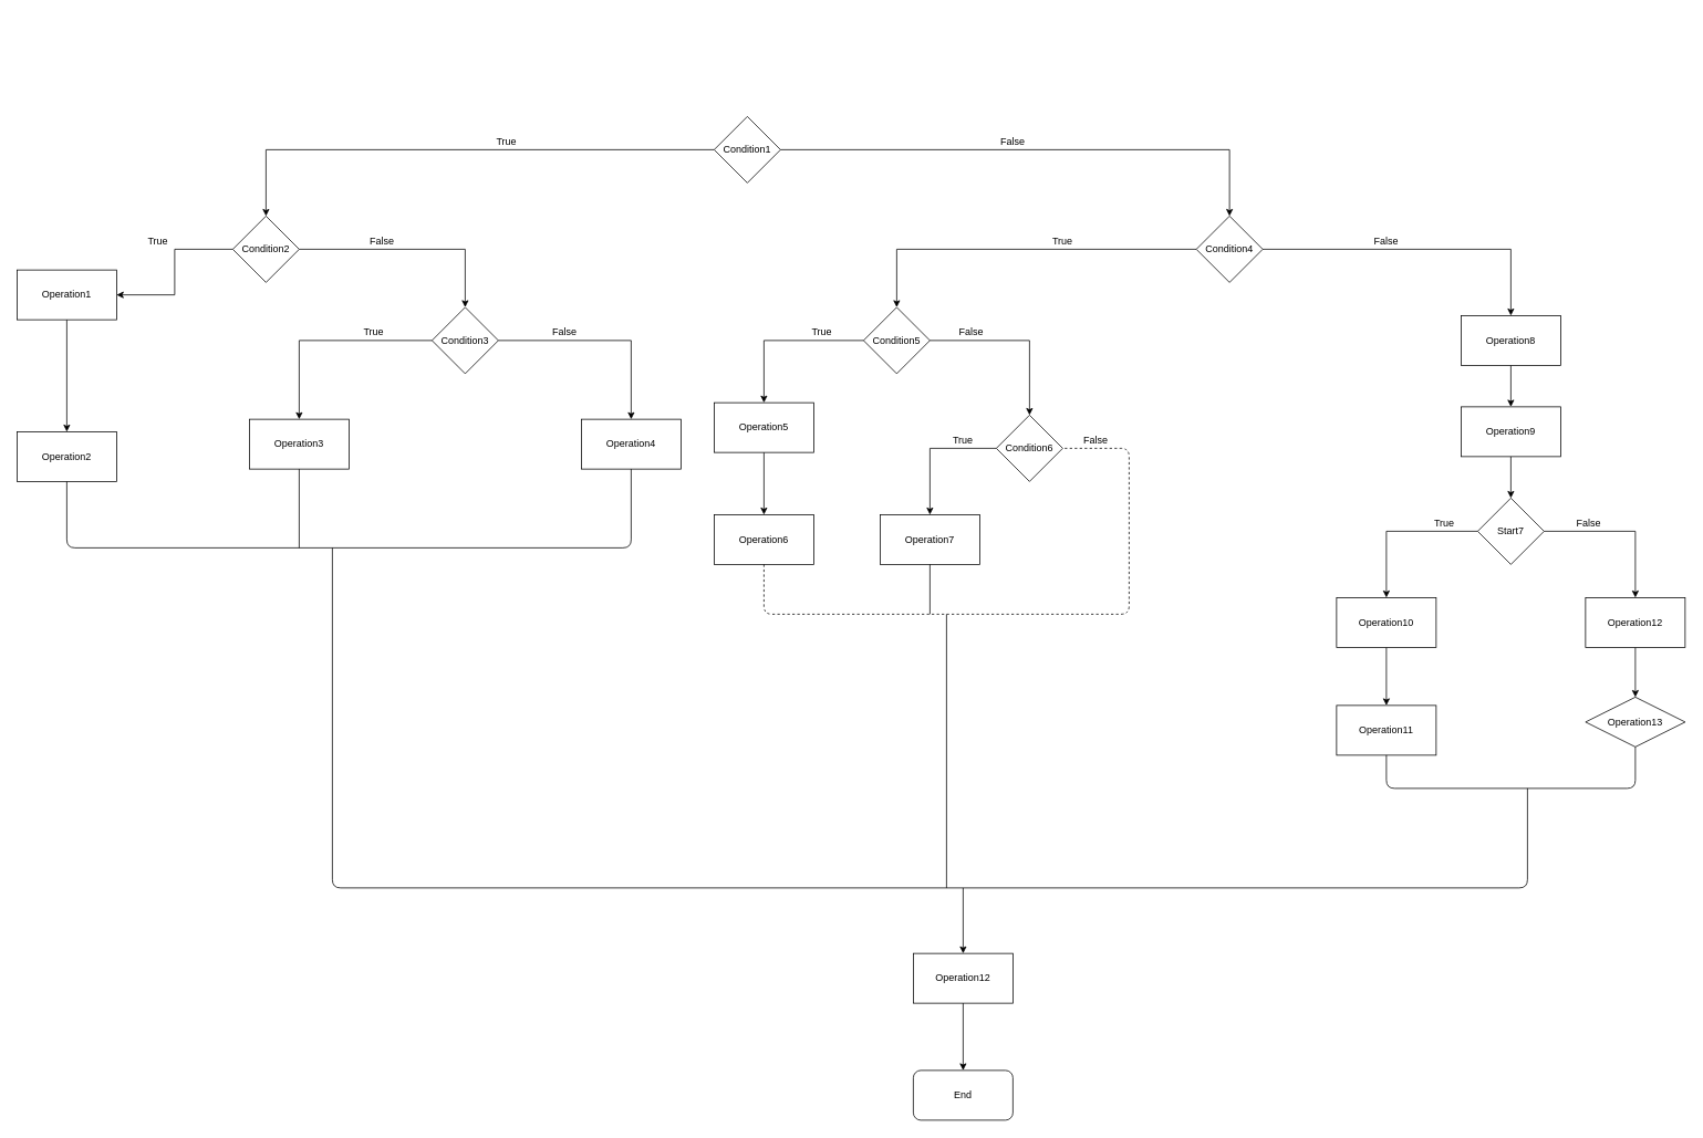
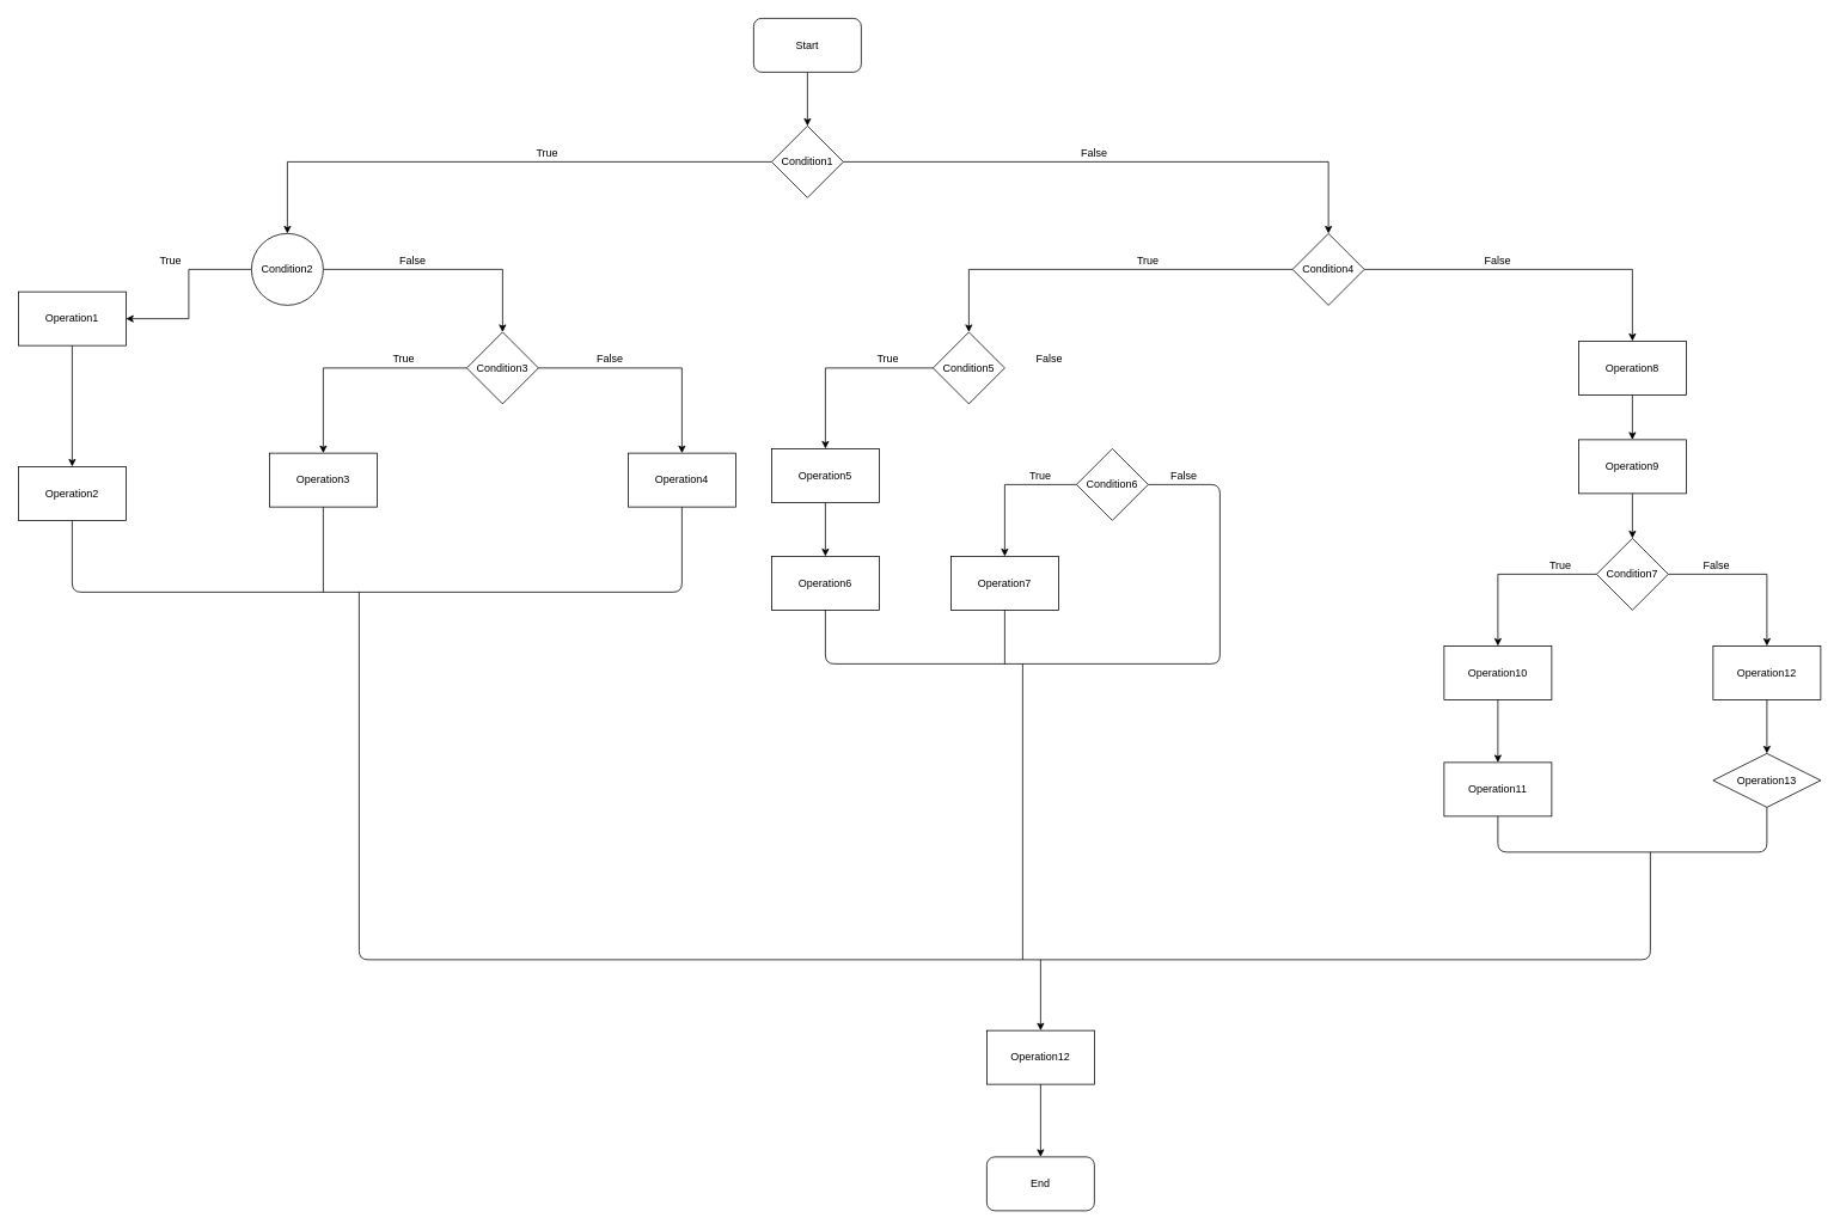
  <mxCell id="0" />
  <mxCell id="1" parent="0" />
+ <mxCell id="2" style="edgeStyle=orthogonalEdgeStyle;rounded=0;orthogonalLoop=1;jettySize=auto;html=1;" edge="1" parent="1" source="3" target="6"><mxGeometry relative="1" as="geometry" /></mxCell>
+ <mxCell id="3" value="Start" style="rounded=1;whiteSpace=wrap;html=1;" vertex="1" parent="1"><mxGeometry x="840" y="20" width="120" height="60" as="geometry" /></mxCell>
  <mxCell id="4" style="edgeStyle=orthogonalEdgeStyle;rounded=0;orthogonalLoop=1;jettySize=auto;html=1;" edge="1" parent="1" source="6" target="12"><mxGeometry relative="1" as="geometry" /></mxCell>
  <mxCell id="5" style="edgeStyle=orthogonalEdgeStyle;rounded=0;orthogonalLoop=1;jettySize=auto;html=1;" edge="1" parent="1" source="6" target="9"><mxGeometry relative="1" as="geometry" /></mxCell>
  <mxCell id="6" value="Condition1" style="rhombus;whiteSpace=wrap;html=1;" vertex="1" parent="1"><mxGeometry x="860" y="140" width="80" height="80" as="geometry" /></mxCell>
  <mxCell id="7" style="edgeStyle=orthogonalEdgeStyle;rounded=0;orthogonalLoop=1;jettySize=auto;html=1;" edge="1" parent="1" source="9" target="25"><mxGeometry relative="1" as="geometry" /></mxCell>
  <mxCell id="8" style="edgeStyle=orthogonalEdgeStyle;rounded=0;orthogonalLoop=1;jettySize=auto;html=1;" edge="1" parent="1" source="9" target="35"><mxGeometry relative="1" as="geometry" /></mxCell>
  <mxCell id="9" value="Condition4" style="rhombus;whiteSpace=wrap;html=1;" vertex="1" parent="1"><mxGeometry x="1441" y="260" width="80" height="80" as="geometry" /></mxCell>
  <mxCell id="10" style="edgeStyle=orthogonalEdgeStyle;rounded=0;orthogonalLoop=1;jettySize=auto;html=1;" edge="1" parent="1" source="12" target="14"><mxGeometry relative="1" as="geometry" /></mxCell>
  <mxCell id="11" style="edgeStyle=orthogonalEdgeStyle;rounded=0;orthogonalLoop=1;jettySize=auto;html=1;" edge="1" parent="1" source="12" target="18"><mxGeometry relative="1" as="geometry" /></mxCell>
- <mxCell id="12" value="Condition2" style="rhombus;whiteSpace=wrap;html=1;" vertex="1" parent="1"><mxGeometry x="280" y="260" width="80" height="80" as="geometry" /></mxCell>
+ <mxCell id="12" value="Condition2" style="ellipse;whiteSpace=wrap;html=1;" vertex="1" parent="1"><mxGeometry x="280" y="260" width="80" height="80" as="geometry" /></mxCell>
  <mxCell id="13" style="edgeStyle=orthogonalEdgeStyle;rounded=0;orthogonalLoop=1;jettySize=auto;html=1;" edge="1" parent="1" source="14" target="15"><mxGeometry relative="1" as="geometry" /></mxCell>
  <mxCell id="14" value="Operation1" style="rounded=0;whiteSpace=wrap;html=1;" vertex="1" parent="1"><mxGeometry x="20" y="325" width="120" height="60" as="geometry" /></mxCell>
  <mxCell id="15" value="Operation2" style="rounded=0;whiteSpace=wrap;html=1;" vertex="1" parent="1"><mxGeometry x="20" y="520" width="120" height="60" as="geometry" /></mxCell>
  <mxCell id="16" style="edgeStyle=orthogonalEdgeStyle;rounded=0;orthogonalLoop=1;jettySize=auto;html=1;" edge="1" parent="1" source="18" target="19"><mxGeometry relative="1" as="geometry" /></mxCell>
  <mxCell id="17" style="edgeStyle=orthogonalEdgeStyle;rounded=0;orthogonalLoop=1;jettySize=auto;html=1;" edge="1" parent="1" source="18" target="20"><mxGeometry relative="1" as="geometry" /></mxCell>
  <mxCell id="18" value="Condition3" style="rhombus;whiteSpace=wrap;html=1;" vertex="1" parent="1"><mxGeometry x="520" y="370" width="80" height="80" as="geometry" /></mxCell>
  <mxCell id="19" value="Operation3" style="rounded=0;whiteSpace=wrap;html=1;" vertex="1" parent="1"><mxGeometry x="300" y="505" width="120" height="60" as="geometry" /></mxCell>
  <mxCell id="20" value="Operation4" style="rounded=0;whiteSpace=wrap;html=1;" vertex="1" parent="1"><mxGeometry x="700" y="505" width="120" height="60" as="geometry" /></mxCell>
  <mxCell id="21" value="" style="endArrow=none;html=1;exitX=0.5;exitY=1;exitDx=0;exitDy=0;entryX=0.5;entryY=1;entryDx=0;entryDy=0;" edge="1" parent="1" source="15" target="20"><mxGeometry width="50" height="50" relative="1" as="geometry"><mxPoint x="570" y="560" as="sourcePoint" /><mxPoint x="620" y="510" as="targetPoint" /><Array as="points"><mxPoint x="80" y="660" /><mxPoint x="760" y="660" /></Array></mxGeometry></mxCell>
  <mxCell id="22" value="" style="endArrow=none;html=1;exitX=0.5;exitY=1;exitDx=0;exitDy=0;" edge="1" parent="1" source="19"><mxGeometry width="50" height="50" relative="1" as="geometry"><mxPoint x="570" y="560" as="sourcePoint" /><mxPoint x="360" y="660" as="targetPoint" /></mxGeometry></mxCell>
  <mxCell id="23" style="edgeStyle=orthogonalEdgeStyle;rounded=0;orthogonalLoop=1;jettySize=auto;html=1;" edge="1" parent="1" source="25" target="27"><mxGeometry relative="1" as="geometry" /></mxCell>
- <mxCell id="24" style="edgeStyle=orthogonalEdgeStyle;rounded=0;orthogonalLoop=1;jettySize=auto;html=1;entryX=0.5;entryY=0;entryDx=0;entryDy=0;" edge="1" parent="1" source="25" target="30"><mxGeometry relative="1" as="geometry" /></mxCell>
  <mxCell id="25" value="Condition5" style="rhombus;whiteSpace=wrap;html=1;" vertex="1" parent="1"><mxGeometry x="1040" y="370" width="80" height="80" as="geometry" /></mxCell>
  <mxCell id="26" style="edgeStyle=orthogonalEdgeStyle;rounded=0;orthogonalLoop=1;jettySize=auto;html=1;" edge="1" parent="1" source="27" target="28"><mxGeometry relative="1" as="geometry" /></mxCell>
- <mxCell id="27" value="Operation5" style="rounded=0;whiteSpace=wrap;html=1;" vertex="1" parent="1"><mxGeometry x="860" y="485" width="120" height="60" as="geometry" /></mxCell>
+ <mxCell id="27" value="Operation5" style="rounded=0;whiteSpace=wrap;html=1;" vertex="1" parent="1"><mxGeometry x="860" y="500" width="120" height="60" as="geometry" /></mxCell>
  <mxCell id="28" value="Operation6" style="rounded=0;whiteSpace=wrap;html=1;" vertex="1" parent="1"><mxGeometry x="860" y="620" width="120" height="60" as="geometry" /></mxCell>
  <mxCell id="29" style="edgeStyle=orthogonalEdgeStyle;rounded=0;orthogonalLoop=1;jettySize=auto;html=1;" edge="1" parent="1" source="30" target="31"><mxGeometry relative="1" as="geometry" /></mxCell>
  <mxCell id="30" value="Condition6" style="rhombus;whiteSpace=wrap;html=1;" vertex="1" parent="1"><mxGeometry x="1200" y="500" width="80" height="80" as="geometry" /></mxCell>
  <mxCell id="31" value="Operation7" style="rounded=0;whiteSpace=wrap;html=1;" vertex="1" parent="1"><mxGeometry x="1060" y="620" width="120" height="60" as="geometry" /></mxCell>
- <mxCell id="32" value="" style="endArrow=none;html=1;exitX=0.5;exitY=1;exitDx=0;exitDy=0;entryX=1;entryY=0.5;entryDx=0;entryDy=0;dashed=1;" edge="1" parent="1" source="28" target="30"><mxGeometry width="50" height="50" relative="1" as="geometry"><mxPoint x="1200" y="730" as="sourcePoint" /><mxPoint x="1250" y="680" as="targetPoint" /><Array as="points"><mxPoint x="920" y="740" /><mxPoint x="1360" y="740" /><mxPoint x="1360" y="540" /></Array></mxGeometry></mxCell>
+ <mxCell id="32" value="" style="endArrow=none;html=1;exitX=0.5;exitY=1;exitDx=0;exitDy=0;entryX=1;entryY=0.5;entryDx=0;entryDy=0;" edge="1" parent="1" source="28" target="30"><mxGeometry width="50" height="50" relative="1" as="geometry"><mxPoint x="1200" y="730" as="sourcePoint" /><mxPoint x="1250" y="680" as="targetPoint" /><Array as="points"><mxPoint x="920" y="740" /><mxPoint x="1360" y="740" /><mxPoint x="1360" y="540" /></Array></mxGeometry></mxCell>
  <mxCell id="33" value="" style="endArrow=none;html=1;entryX=0.5;entryY=1;entryDx=0;entryDy=0;" edge="1" parent="1" target="31"><mxGeometry width="50" height="50" relative="1" as="geometry"><mxPoint x="1120" y="740" as="sourcePoint" /><mxPoint x="1250" y="680" as="targetPoint" /></mxGeometry></mxCell>
  <mxCell id="34" style="edgeStyle=orthogonalEdgeStyle;rounded=0;orthogonalLoop=1;jettySize=auto;html=1;" edge="1" parent="1" source="35" target="37"><mxGeometry relative="1" as="geometry" /></mxCell>
  <mxCell id="35" value="Operation8" style="rounded=0;whiteSpace=wrap;html=1;" vertex="1" parent="1"><mxGeometry x="1760" y="380" width="120" height="60" as="geometry" /></mxCell>
  <mxCell id="36" style="edgeStyle=orthogonalEdgeStyle;rounded=0;orthogonalLoop=1;jettySize=auto;html=1;" edge="1" parent="1" source="37" target="40"><mxGeometry relative="1" as="geometry" /></mxCell>
  <mxCell id="37" value="Operation9" style="rounded=0;whiteSpace=wrap;html=1;" vertex="1" parent="1"><mxGeometry x="1760" y="490" width="120" height="60" as="geometry" /></mxCell>
  <mxCell id="38" style="edgeStyle=orthogonalEdgeStyle;rounded=0;orthogonalLoop=1;jettySize=auto;html=1;" edge="1" parent="1" source="40" target="42"><mxGeometry relative="1" as="geometry" /></mxCell>
  <mxCell id="39" style="edgeStyle=orthogonalEdgeStyle;rounded=0;orthogonalLoop=1;jettySize=auto;html=1;" edge="1" parent="1" source="40" target="44"><mxGeometry relative="1" as="geometry" /></mxCell>
- <mxCell id="40" value="Start7" style="rhombus;whiteSpace=wrap;html=1;" vertex="1" parent="1"><mxGeometry x="1780" y="600" width="80" height="80" as="geometry" /></mxCell>
+ <mxCell id="40" value="Condition7" style="rhombus;whiteSpace=wrap;html=1;" vertex="1" parent="1"><mxGeometry x="1780" y="600" width="80" height="80" as="geometry" /></mxCell>
  <mxCell id="41" style="edgeStyle=orthogonalEdgeStyle;rounded=0;orthogonalLoop=1;jettySize=auto;html=1;" edge="1" parent="1" source="42" target="46"><mxGeometry relative="1" as="geometry" /></mxCell>
  <mxCell id="42" value="Operation10" style="rounded=0;whiteSpace=wrap;html=1;" vertex="1" parent="1"><mxGeometry x="1610" y="720" width="120" height="60" as="geometry" /></mxCell>
  <mxCell id="43" style="edgeStyle=orthogonalEdgeStyle;rounded=0;orthogonalLoop=1;jettySize=auto;html=1;" edge="1" parent="1" source="44" target="45"><mxGeometry relative="1" as="geometry" /></mxCell>
  <mxCell id="44" value="Operation12" style="rounded=0;whiteSpace=wrap;html=1;" vertex="1" parent="1"><mxGeometry x="1910" y="720" width="120" height="60" as="geometry" /></mxCell>
  <mxCell id="45" value="Operation13" style="rhombus;whiteSpace=wrap;html=1;" vertex="1" parent="1"><mxGeometry x="1910" y="840" width="120" height="60" as="geometry" /></mxCell>
  <mxCell id="46" value="Operation11" style="rounded=0;whiteSpace=wrap;html=1;" vertex="1" parent="1"><mxGeometry x="1610" y="850" width="120" height="60" as="geometry" /></mxCell>
  <mxCell id="47" value="" style="endArrow=none;html=1;exitX=0.5;exitY=1;exitDx=0;exitDy=0;entryX=0.5;entryY=1;entryDx=0;entryDy=0;" edge="1" parent="1" source="45" target="46"><mxGeometry width="50" height="50" relative="1" as="geometry"><mxPoint x="1810" y="850" as="sourcePoint" /><mxPoint x="1860" y="800" as="targetPoint" /><Array as="points"><mxPoint x="1970" y="950" /><mxPoint x="1670" y="950" /></Array></mxGeometry></mxCell>
  <mxCell id="48" value="" style="endArrow=none;html=1;" edge="1" parent="1"><mxGeometry width="50" height="50" relative="1" as="geometry"><mxPoint x="400" y="660" as="sourcePoint" /><mxPoint x="1840" y="950" as="targetPoint" /><Array as="points"><mxPoint x="400" y="1070" /><mxPoint x="1840" y="1070" /></Array></mxGeometry></mxCell>
  <mxCell id="49" value="" style="endArrow=none;html=1;" edge="1" parent="1"><mxGeometry width="50" height="50" relative="1" as="geometry"><mxPoint x="1140" y="1070" as="sourcePoint" /><mxPoint x="1140" y="740" as="targetPoint" /></mxGeometry></mxCell>
  <mxCell id="50" value="Operation12" style="rounded=0;whiteSpace=wrap;html=1;" vertex="1" parent="1"><mxGeometry x="1100" y="1149" width="120" height="60" as="geometry" /></mxCell>
  <mxCell id="51" value="" style="endArrow=classic;html=1;entryX=0.5;entryY=0;entryDx=0;entryDy=0;" edge="1" parent="1" target="50"><mxGeometry width="50" height="50" relative="1" as="geometry"><mxPoint x="1160" y="1070" as="sourcePoint" /><mxPoint x="1180" y="1200" as="targetPoint" /></mxGeometry></mxCell>
  <mxCell id="52" value="" style="endArrow=classic;html=1;exitX=0.5;exitY=1;exitDx=0;exitDy=0;" edge="1" parent="1" source="50" target="53"><mxGeometry width="50" height="50" relative="1" as="geometry"><mxPoint x="1130" y="1250" as="sourcePoint" /><mxPoint x="1190" y="1360" as="targetPoint" /></mxGeometry></mxCell>
  <mxCell id="53" value="End" style="rounded=1;whiteSpace=wrap;html=1;" vertex="1" parent="1"><mxGeometry x="1100" y="1290" width="120" height="60" as="geometry" /></mxCell>
  <mxCell id="54" value="True" style="text;html=1;strokeColor=none;fillColor=none;align=center;verticalAlign=middle;whiteSpace=wrap;rounded=0;" vertex="1" parent="1"><mxGeometry x="1260" y="280" width="40" height="20" as="geometry" /></mxCell>
  <mxCell id="55" value="True" style="text;html=1;strokeColor=none;fillColor=none;align=center;verticalAlign=middle;whiteSpace=wrap;rounded=0;" vertex="1" parent="1"><mxGeometry x="590" y="160" width="40" height="20" as="geometry" /></mxCell>
  <mxCell id="56" value="True" style="text;html=1;strokeColor=none;fillColor=none;align=center;verticalAlign=middle;whiteSpace=wrap;rounded=0;" vertex="1" parent="1"><mxGeometry x="170" y="280" width="40" height="20" as="geometry" /></mxCell>
  <mxCell id="57" value="True" style="text;html=1;strokeColor=none;fillColor=none;align=center;verticalAlign=middle;whiteSpace=wrap;rounded=0;" vertex="1" parent="1"><mxGeometry x="430" y="390" width="40" height="20" as="geometry" /></mxCell>
  <mxCell id="58" value="True" style="text;html=1;strokeColor=none;fillColor=none;align=center;verticalAlign=middle;whiteSpace=wrap;rounded=0;" vertex="1" parent="1"><mxGeometry x="970" y="390" width="40" height="20" as="geometry" /></mxCell>
  <mxCell id="59" value="True" style="text;html=1;strokeColor=none;fillColor=none;align=center;verticalAlign=middle;whiteSpace=wrap;rounded=0;" vertex="1" parent="1"><mxGeometry x="1140" y="520" width="40" height="20" as="geometry" /></mxCell>
  <mxCell id="60" value="True" style="text;html=1;strokeColor=none;fillColor=none;align=center;verticalAlign=middle;whiteSpace=wrap;rounded=0;" vertex="1" parent="1"><mxGeometry x="1720" y="620" width="40" height="20" as="geometry" /></mxCell>
  <mxCell id="61" value="False" style="text;html=1;strokeColor=none;fillColor=none;align=center;verticalAlign=middle;whiteSpace=wrap;rounded=0;" vertex="1" parent="1"><mxGeometry x="660" y="390" width="40" height="20" as="geometry" /></mxCell>
  <mxCell id="62" value="False" style="text;html=1;strokeColor=none;fillColor=none;align=center;verticalAlign=middle;whiteSpace=wrap;rounded=0;" vertex="1" parent="1"><mxGeometry x="1894" y="620" width="40" height="20" as="geometry" /></mxCell>
  <mxCell id="63" value="False" style="text;html=1;strokeColor=none;fillColor=none;align=center;verticalAlign=middle;whiteSpace=wrap;rounded=0;" vertex="1" parent="1"><mxGeometry x="1650" y="280" width="40" height="20" as="geometry" /></mxCell>
  <mxCell id="64" value="False" style="text;html=1;strokeColor=none;fillColor=none;align=center;verticalAlign=middle;whiteSpace=wrap;rounded=0;" vertex="1" parent="1"><mxGeometry x="1300" y="520" width="40" height="20" as="geometry" /></mxCell>
  <mxCell id="65" value="False" style="text;html=1;strokeColor=none;fillColor=none;align=center;verticalAlign=middle;whiteSpace=wrap;rounded=0;" vertex="1" parent="1"><mxGeometry x="1150" y="390" width="40" height="20" as="geometry" /></mxCell>
  <mxCell id="66" value="False" style="text;html=1;strokeColor=none;fillColor=none;align=center;verticalAlign=middle;whiteSpace=wrap;rounded=0;" vertex="1" parent="1"><mxGeometry x="1200" y="160" width="40" height="20" as="geometry" /></mxCell>
  <mxCell id="67" value="False" style="text;html=1;strokeColor=none;fillColor=none;align=center;verticalAlign=middle;whiteSpace=wrap;rounded=0;" vertex="1" parent="1"><mxGeometry x="440" y="280" width="40" height="20" as="geometry" /></mxCell>
